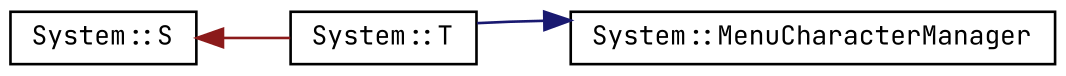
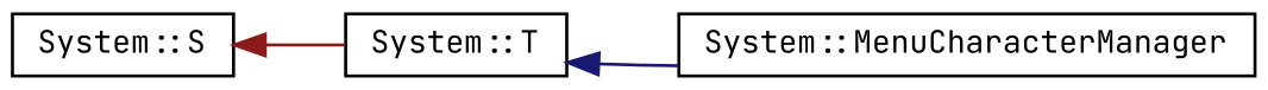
  digraph {
    fontname="JetBrains Mono"
    rankdir=LR
    node [color=black fillcolor=white fontname="JetBrains Mono" fontsize=10 shape=record style=filled]
    edge [dir=back fontname="JetBrains Mono" fontsize=10 labelfontname=FreeMono labelfontsize=10 style=solid]
    n1 [height=0.2 label="System::S" width=0.4]
    n2 [height=0.2 label="System::T" width=0.4]
    n3 [height=0.2 label="System::MenuCharacterManager" width=0.4]
    n1 -> n2 [color=firebrick4]
-   n3 -> n2 [color=midnightblue]
+   n2 -> n3 [color=midnightblue]
  }
